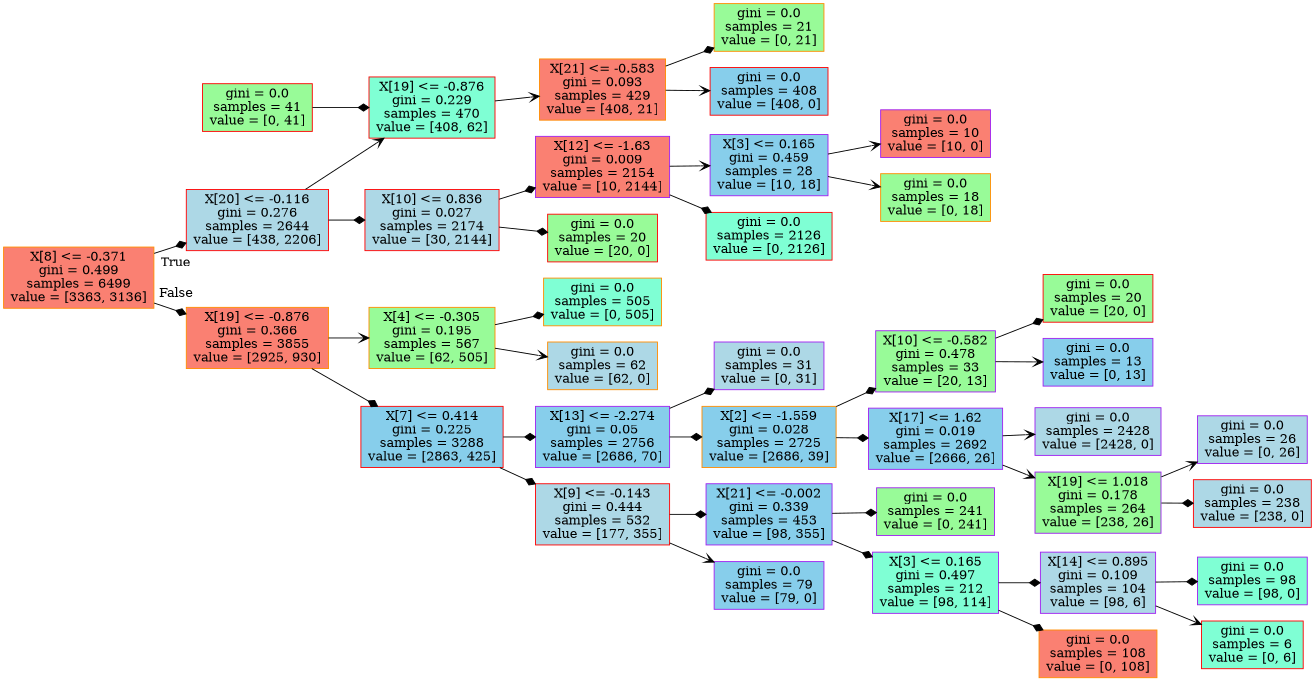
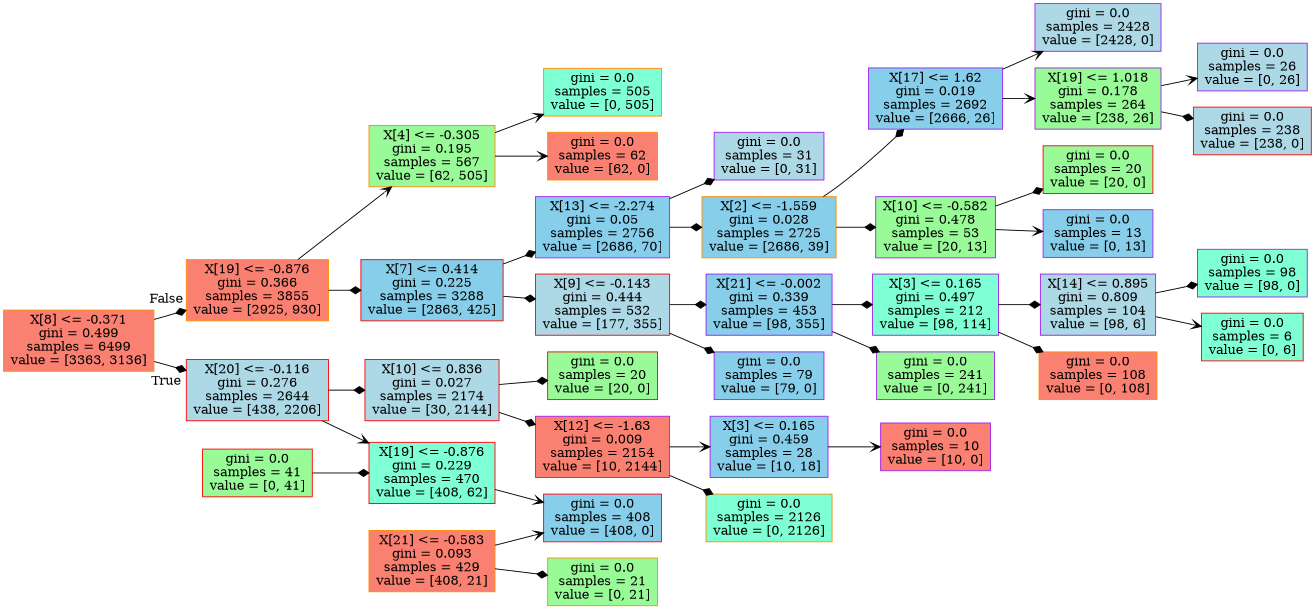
  digraph {
    rankdir=LR
    node [color=purple fillcolor=palegreen shape=box style=filled]
    edge [arrowhead=diamond]
    n1 [color=darkorange fillcolor=salmon label="X[8] <= -0.371\ngini = 0.499\nsamples = 6499\nvalue = [3363, 3136]"]
    n2 [color=red fillcolor=lightblue label="X[20] <= -0.116\ngini = 0.276\nsamples = 2644\nvalue = [438, 2206]"]
    n3 [color=darkorange fillcolor=salmon label="X[19] <= -0.876\ngini = 0.366\nsamples = 3855\nvalue = [2925, 930]"]
    n4 [color=red fillcolor=aquamarine label="X[19] <= -0.876\ngini = 0.229\nsamples = 470\nvalue = [408, 62]"]
    n5 [color=red fillcolor=lightblue label="X[10] <= 0.836\ngini = 0.027\nsamples = 2174\nvalue = [30, 2144]"]
    n6 [color=darkorange label="X[4] <= -0.305\ngini = 0.195\nsamples = 567\nvalue = [62, 505]"]
    n7 [color=red fillcolor=skyblue label="X[7] <= 0.414\ngini = 0.225\nsamples = 3288\nvalue = [2863, 425]"]
    n8 [color=darkorange fillcolor=salmon label="X[21] <= -0.583\ngini = 0.093\nsamples = 429\nvalue = [408, 21]"]
    n9 [fillcolor=salmon label="X[12] <= -1.63\ngini = 0.009\nsamples = 2154\nvalue = [10, 2144]"]
    n10 [color=red label="gini = 0.0\nsamples = 20\nvalue = [20, 0]"]
    n11 [color=red label="gini = 0.0\nsamples = 41\nvalue = [0, 41]"]
    n12 [color=darkorange label="gini = 0.0\nsamples = 21\nvalue = [0, 21]"]
    n13 [color=red fillcolor=skyblue label="gini = 0.0\nsamples = 408\nvalue = [408, 0]"]
    n14 [fillcolor=skyblue label="X[3] <= 0.165\ngini = 0.459\nsamples = 28\nvalue = [10, 18]"]
-   n15 [color=red fillcolor=aquamarine label="gini = 0.0\nsamples = 2126\nvalue = [0, 2126]"]
+   n15 [color=darkorange fillcolor=aquamarine label="gini = 0.0\nsamples = 2126\nvalue = [0, 2126]"]
    n16 [fillcolor=salmon label="gini = 0.0\nsamples = 10\nvalue = [10, 0]"]
-   n17 [color=darkorange label="gini = 0.0\nsamples = 18\nvalue = [0, 18]"]
    n18 [color=darkorange fillcolor=aquamarine label="gini = 0.0\nsamples = 505\nvalue = [0, 505]"]
-   n19 [color=darkorange fillcolor=lightblue label="gini = 0.0\nsamples = 62\nvalue = [62, 0]"]
+   n19 [color=darkorange fillcolor=salmon label="gini = 0.0\nsamples = 62\nvalue = [62, 0]"]
    n20 [fillcolor=skyblue label="X[13] <= -2.274\ngini = 0.05\nsamples = 2756\nvalue = [2686, 70]"]
    n21 [color=red fillcolor=lightblue label="X[9] <= -0.143\ngini = 0.444\nsamples = 532\nvalue = [177, 355]"]
    n22 [fillcolor=lightblue label="gini = 0.0\nsamples = 31\nvalue = [0, 31]"]
    n23 [color=darkorange fillcolor=skyblue label="X[2] <= -1.559\ngini = 0.028\nsamples = 2725\nvalue = [2686, 39]"]
    n24 [fillcolor=skyblue label="X[21] <= -0.002\ngini = 0.339\nsamples = 453\nvalue = [98, 355]"]
    n25 [fillcolor=skyblue label="gini = 0.0\nsamples = 79\nvalue = [79, 0]"]
-   n26 [label="X[10] <= -0.582\ngini = 0.478\nsamples = 33\nvalue = [20, 13]"]
+   n26 [label="X[10] <= -0.582\ngini = 0.478\nsamples = 53\nvalue = [20, 13]"]
    n27 [fillcolor=skyblue label="X[17] <= 1.62\ngini = 0.019\nsamples = 2692\nvalue = [2666, 26]"]
    n28 [color=red label="gini = 0.0\nsamples = 20\nvalue = [20, 0]"]
    n29 [fillcolor=skyblue label="gini = 0.0\nsamples = 13\nvalue = [0, 13]"]
    n30 [fillcolor=lightblue label="gini = 0.0\nsamples = 2428\nvalue = [2428, 0]"]
    n31 [label="X[19] <= 1.018\ngini = 0.178\nsamples = 264\nvalue = [238, 26]"]
    n32 [fillcolor=lightblue label="gini = 0.0\nsamples = 26\nvalue = [0, 26]"]
    n33 [color=red fillcolor=lightblue label="gini = 0.0\nsamples = 238\nvalue = [238, 0]"]
    n34 [label="gini = 0.0\nsamples = 241\nvalue = [0, 241]"]
    n35 [fillcolor=aquamarine label="X[3] <= 0.165\ngini = 0.497\nsamples = 212\nvalue = [98, 114]"]
-   n36 [fillcolor=lightblue label="X[14] <= 0.895\ngini = 0.109\nsamples = 104\nvalue = [98, 6]"]
+   n36 [fillcolor=lightblue label="X[14] <= 0.895\ngini = 0.809\nsamples = 104\nvalue = [98, 6]"]
    n37 [color=darkorange fillcolor=salmon label="gini = 0.0\nsamples = 108\nvalue = [0, 108]"]
    n38 [fillcolor=aquamarine label="gini = 0.0\nsamples = 98\nvalue = [98, 0]"]
    n39 [color=red fillcolor=aquamarine label="gini = 0.0\nsamples = 6\nvalue = [0, 6]"]
    n1 -> n2 [headlabel=True labelangle=45 labeldistance=2.5]
    n1 -> n3 [headlabel=False labelangle=-45 labeldistance=2.5]
    n2 -> n4 [arrowhead=vee]
    n2 -> n5
    n3 -> n6 [arrowhead=vee]
    n3 -> n7
-   n4 -> n8 [arrowhead=vee]
+   n4 -> n13 [arrowhead=vee]
    n5 -> n9
    n5 -> n10
-   n6 -> n18
+   n6 -> n18 [arrowhead=vee]
    n6 -> n19 [arrowhead=vee]
    n7 -> n20
    n7 -> n21
    n8 -> n12
    n8 -> n13 [arrowhead=vee]
    n9 -> n14 [arrowhead=vee]
    n9 -> n15
    n11 -> n4
    n14 -> n16 [arrowhead=vee]
-   n14 -> n17 [arrowhead=vee]
    n20 -> n22
    n20 -> n23
    n21 -> n24
-   n21 -> n25 [arrowhead=vee]
+   n21 -> n25
    n23 -> n26
    n23 -> n27
    n24 -> n34
    n24 -> n35
    n26 -> n28
    n26 -> n29 [arrowhead=vee]
    n27 -> n30 [arrowhead=vee]
    n27 -> n31 [arrowhead=vee]
    n31 -> n32 [arrowhead=vee]
    n31 -> n33
    n35 -> n36
    n35 -> n37
    n36 -> n38
    n36 -> n39 [arrowhead=vee]
  }
